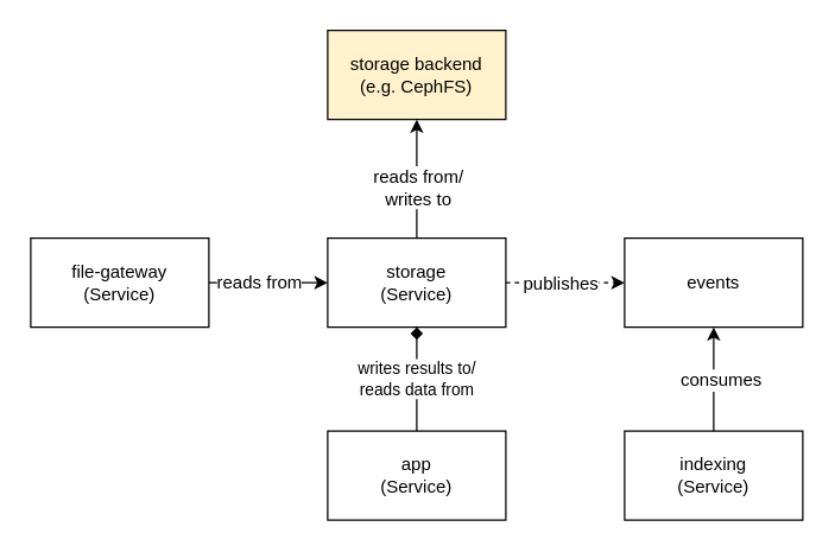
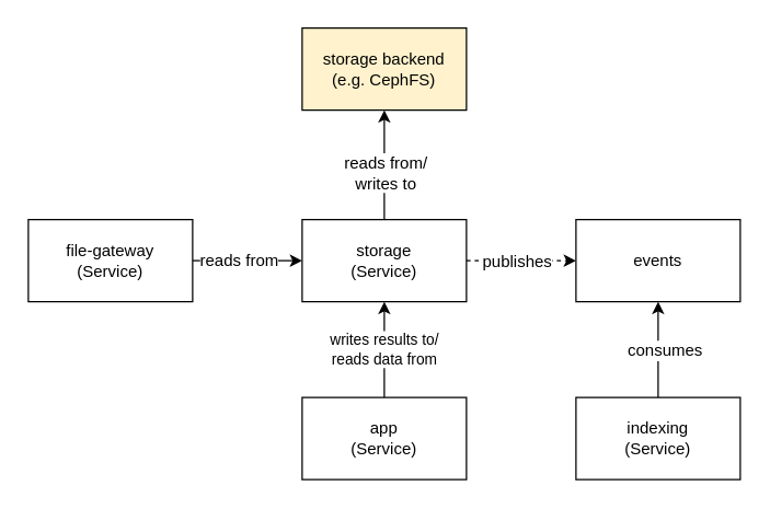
  <mxCell id="0" />
  <mxCell id="1" parent="0" />
  <mxCell id="2" value="" style="edgeStyle=orthogonalEdgeStyle;rounded=0;orthogonalLoop=1;jettySize=auto;html=1;" edge="1" parent="1" source="6" target="8"><mxGeometry relative="1" as="geometry" /></mxCell>
  <mxCell id="3" value="&lt;div&gt;reads from/&lt;/div&gt;&lt;div&gt;writes to&lt;br&gt;&lt;/div&gt;" style="text;html=1;resizable=0;points=[];align=center;verticalAlign=middle;labelBackgroundColor=#ffffff;" vertex="1" connectable="0" parent="2"><mxGeometry x="-0.3" relative="1" as="geometry"><mxPoint y="-7" as="offset" /></mxGeometry></mxCell>
  <mxCell id="4" value="" style="edgeStyle=orthogonalEdgeStyle;rounded=0;orthogonalLoop=1;jettySize=auto;html=1;dashed=1;" edge="1" parent="1" source="6" target="7"><mxGeometry relative="1" as="geometry" /></mxCell>
  <mxCell id="5" value="publishes" style="text;html=1;resizable=0;points=[];align=center;verticalAlign=middle;labelBackgroundColor=#ffffff;" vertex="1" connectable="0" parent="4"><mxGeometry x="-0.3" relative="1" as="geometry"><mxPoint x="8" as="offset" /></mxGeometry></mxCell>
  <mxCell id="6" value="&lt;div&gt;storage&lt;/div&gt;&lt;div&gt;(Service)&lt;br&gt;&lt;/div&gt;" style="rounded=0;whiteSpace=wrap;html=1;" vertex="1" parent="1"><mxGeometry x="220" y="160" width="120" height="60" as="geometry" /></mxCell>
  <mxCell id="7" value="events" style="rounded=0;whiteSpace=wrap;html=1;" vertex="1" parent="1"><mxGeometry x="420" y="160" width="120" height="60" as="geometry" /></mxCell>
  <mxCell id="8" value="&lt;div&gt;storage backend &lt;br&gt;&lt;/div&gt;&lt;div&gt;(e.g. CephFS)&lt;/div&gt;" style="rounded=0;whiteSpace=wrap;html=1;fillColor=#fff2cc;" vertex="1" parent="1"><mxGeometry x="220" y="20" width="120" height="60" as="geometry" /></mxCell>
  <mxCell id="9" value="" style="edgeStyle=orthogonalEdgeStyle;rounded=0;orthogonalLoop=1;jettySize=auto;html=1;" edge="1" parent="1" source="11" target="7"><mxGeometry relative="1" as="geometry" /></mxCell>
  <mxCell id="10" value="consumes" style="text;html=1;resizable=0;points=[];align=center;verticalAlign=middle;labelBackgroundColor=#ffffff;" vertex="1" connectable="0" parent="9"><mxGeometry y="-4" relative="1" as="geometry"><mxPoint as="offset" /></mxGeometry></mxCell>
  <mxCell id="11" value="&lt;div&gt;indexing&lt;/div&gt;&lt;div&gt;(Service)&lt;br&gt;&lt;/div&gt;" style="rounded=0;whiteSpace=wrap;html=1;" vertex="1" parent="1"><mxGeometry x="420" y="290" width="120" height="60" as="geometry" /></mxCell>
  <mxCell id="12" value="" style="edgeStyle=orthogonalEdgeStyle;rounded=0;orthogonalLoop=1;jettySize=auto;html=1;" edge="1" parent="1" source="14" target="6"><mxGeometry relative="1" as="geometry" /></mxCell>
  <mxCell id="13" value="reads from" style="text;html=1;resizable=0;points=[];align=center;verticalAlign=middle;labelBackgroundColor=#ffffff;" vertex="1" connectable="0" parent="12"><mxGeometry x="-0.175" y="1" relative="1" as="geometry"><mxPoint as="offset" /></mxGeometry></mxCell>
  <mxCell id="14" value="&lt;div&gt;file-gateway&lt;/div&gt;&lt;div&gt;(Service)&lt;br&gt;&lt;/div&gt;" style="rounded=0;whiteSpace=wrap;html=1;" vertex="1" parent="1"><mxGeometry x="20" y="160" width="120" height="60" as="geometry" /></mxCell>
- <mxCell id="15" value="&lt;div&gt;writes results to/&lt;/div&gt;&lt;div&gt;reads data from&lt;br&gt;&lt;/div&gt;" style="edgeStyle=orthogonalEdgeStyle;rounded=0;orthogonalLoop=1;jettySize=auto;html=1;endArrow=diamond;" edge="1" parent="1" source="16" target="6"><mxGeometry relative="1" as="geometry" /></mxCell>
+ <mxCell id="15" value="&lt;div&gt;writes results to/&lt;/div&gt;&lt;div&gt;reads data from&lt;br&gt;&lt;/div&gt;" style="edgeStyle=orthogonalEdgeStyle;rounded=0;orthogonalLoop=1;jettySize=auto;html=1;" edge="1" parent="1" source="16" target="6"><mxGeometry relative="1" as="geometry" /></mxCell>
  <mxCell id="16" value="&lt;div&gt;app&lt;/div&gt;&lt;div&gt;(Service)&lt;br&gt;&lt;/div&gt;" style="rounded=0;whiteSpace=wrap;html=1;" vertex="1" parent="1"><mxGeometry x="220" y="290" width="120" height="60" as="geometry" /></mxCell>
